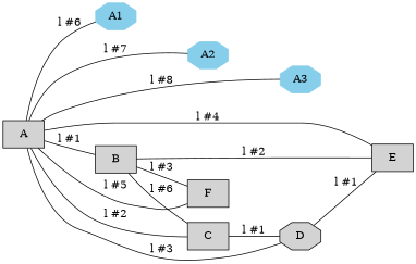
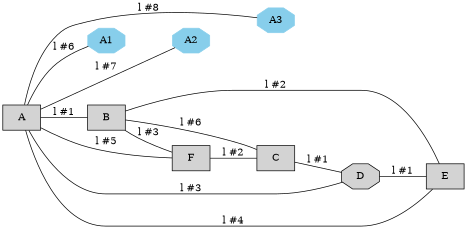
  graph {
    rankdir=LR
    node [shape=box style=filled]
    A1 [color=skyblue height=.3 shape=octagon width=.3]
    A2 [color=skyblue height=.3 shape=octagon width=.3]
    A3 [color=skyblue height=.3 shape=octagon width=.3]
    A
    B
    C
    D [shape=octagon]
    E
    F
    subgraph sub_1 {
      A1
      A2
      A3
    }
    subgraph sub_2 {
      A1
      A2
      A3
    }
    A1 -- A2 [style=invis]
    A2 -- A3 [style=invis]
    A -- A1 [label="l #6"]
    A -- A2 [label="l #7"]
    A -- A3 [label="l #8"]
    A -- B [label="l #1"]
-   A -- C [label="l #2"]
+   F -- C [label="l #2"]
    A -- D [label="l #3"]
    A -- E [label="l #4"]
    A -- F [label="l #5"]
    B -- C [label="l #6"]
    B -- E [label="l #2"]
    B -- F [label="l #3"]
    C -- D [label="l #1"]
    D -- E [label="l #1"]
  }
